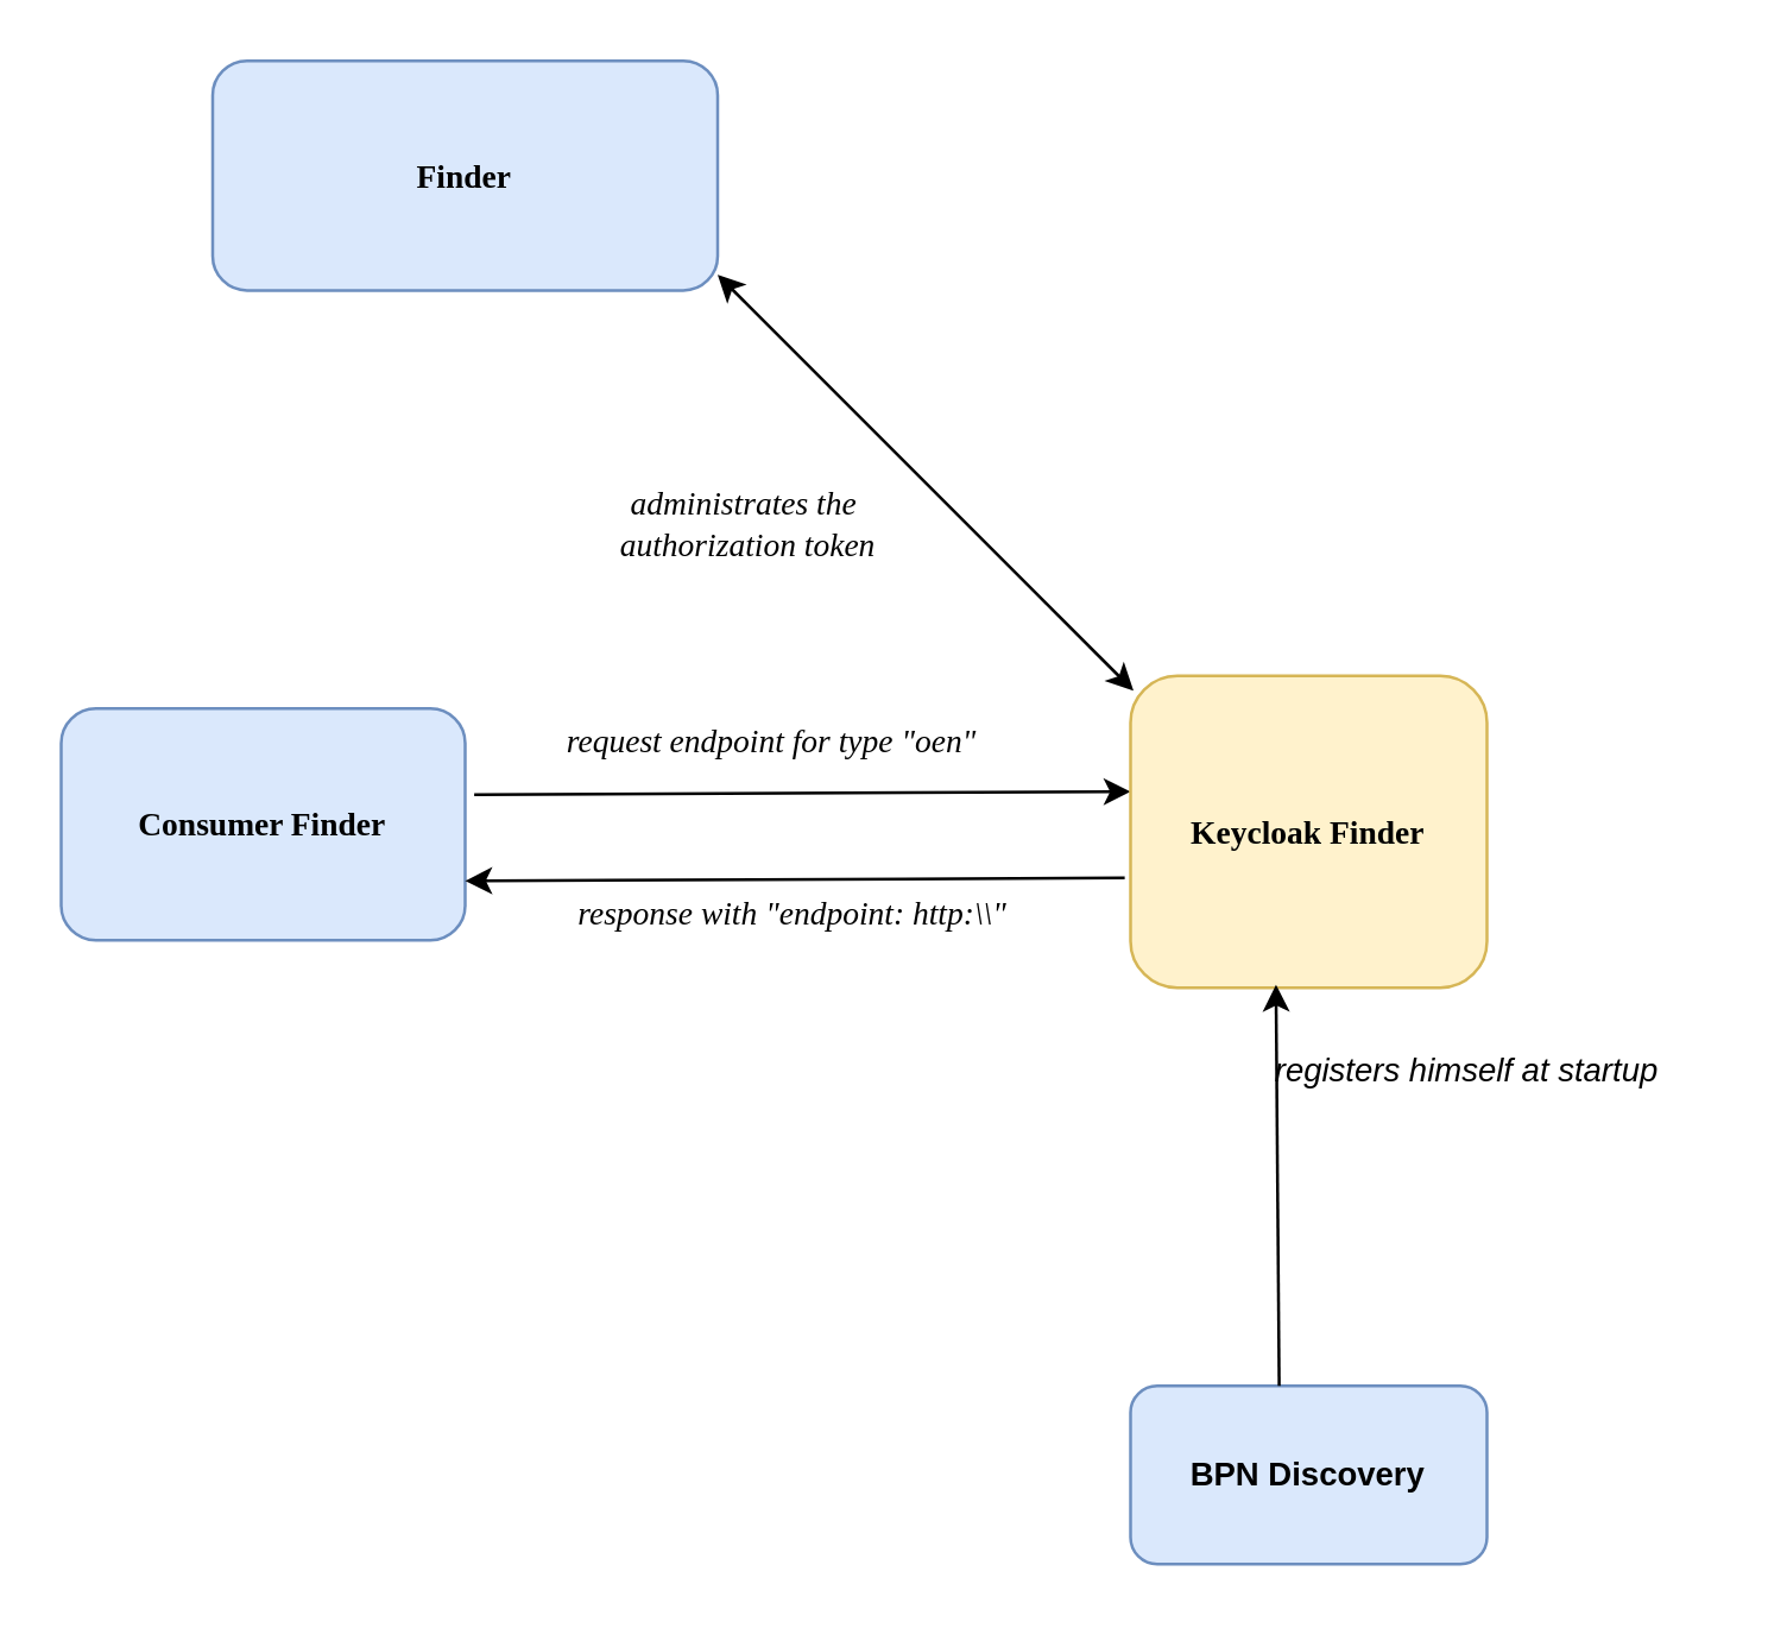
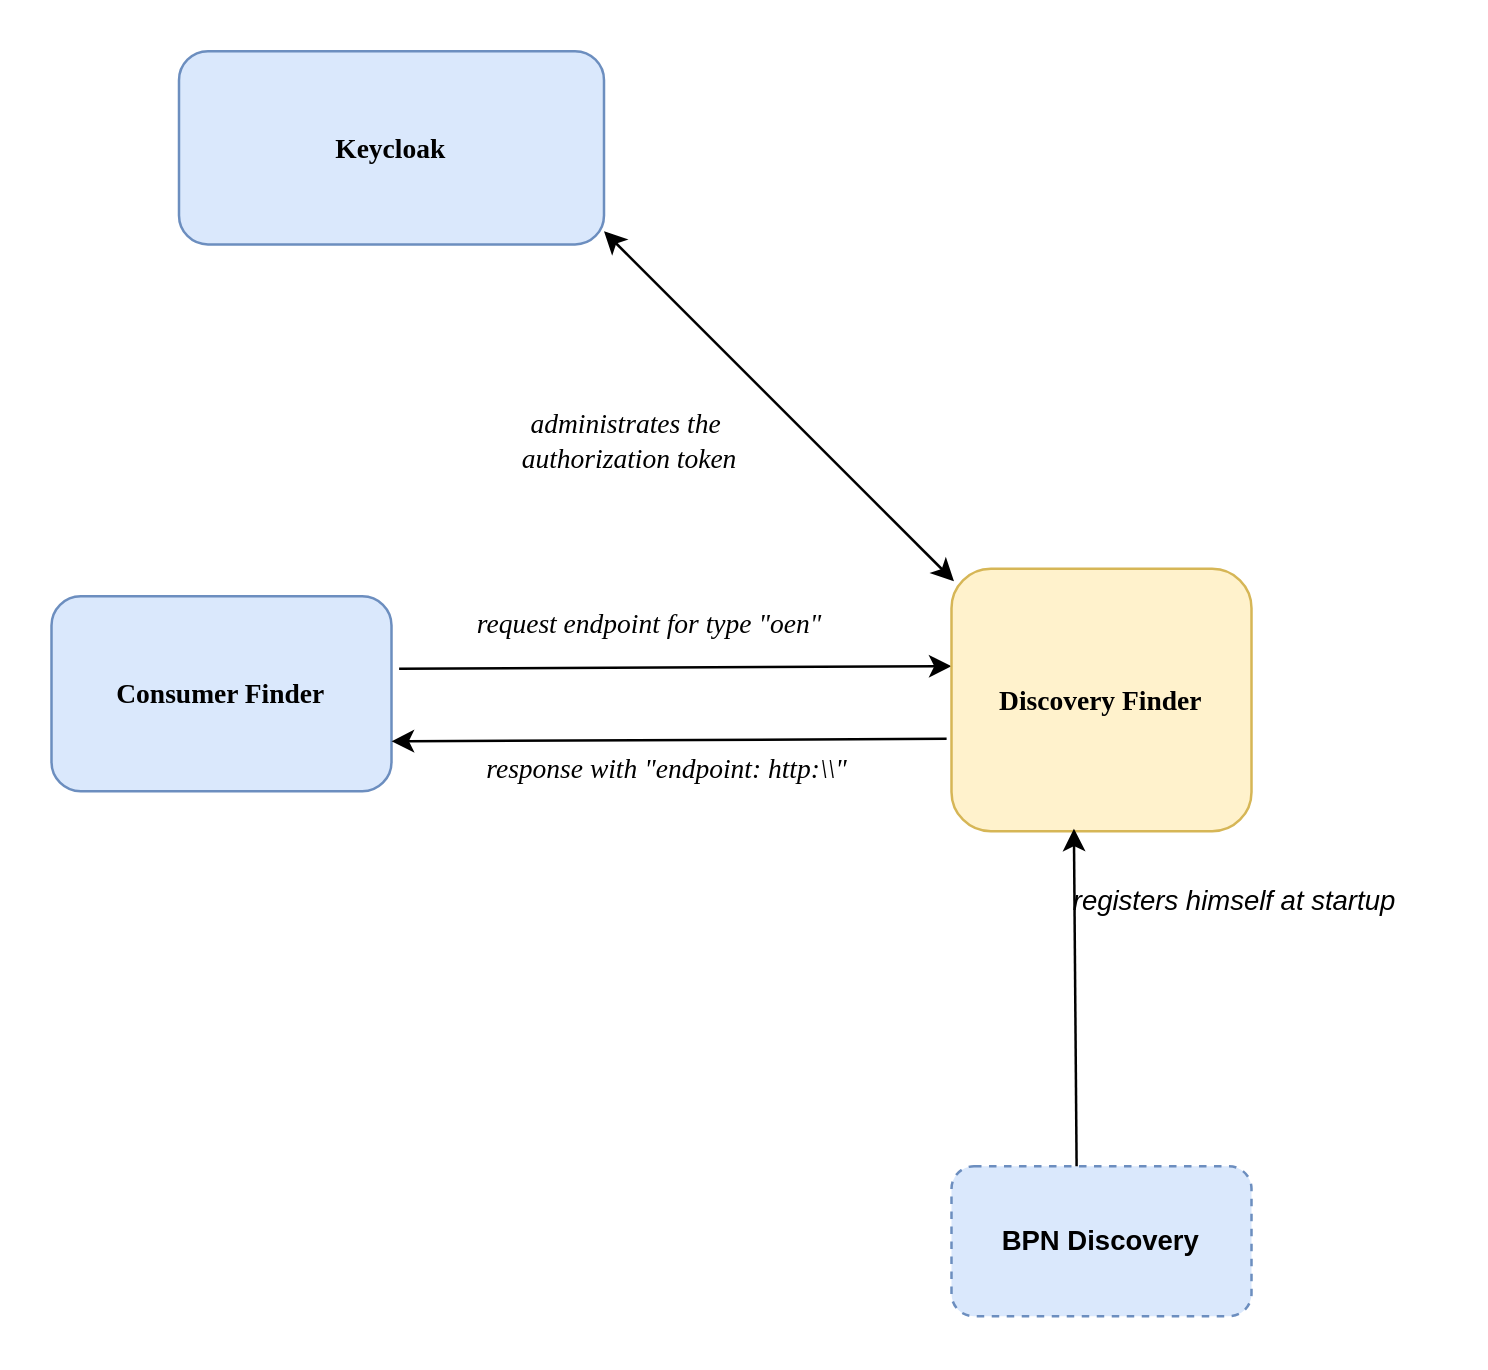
  <mxCell id="0" />
  <mxCell id="1" parent="0" />
  <mxCell id="2" value="&lt;font style=&quot;font-size: 11px;&quot; face=&quot;Verdana&quot;&gt;&lt;b&gt;Consumer Finder&lt;/b&gt;&lt;/font&gt;" style="rounded=1;whiteSpace=wrap;html=1;fillColor=#dae8fc;strokeColor=#6c8ebf;" parent="1" vertex="1"><mxGeometry x="20" y="238" width="136" height="78" as="geometry" /></mxCell>
  <mxCell id="3" value="&lt;i&gt;&lt;font face=&quot;Verdana&quot;&gt;request endpoint for type &quot;oen&quot;&lt;br&gt;&lt;/font&gt;&lt;/i&gt;" style="endArrow=classic;html=1;rounded=0;entryX=-0.033;entryY=0.371;entryDx=0;entryDy=0;entryPerimeter=0;exitX=0.993;exitY=0.372;exitDx=0;exitDy=0;exitPerimeter=0;" parent="1" edge="1"><mxGeometry x="-0.095" y="18" width="50" height="50" relative="1" as="geometry"><mxPoint x="159.048" y="267.016" as="sourcePoint" /><mxPoint x="380.04" y="265.955" as="targetPoint" /><mxPoint as="offset" /></mxGeometry></mxCell>
- <mxCell id="4" value="&lt;font style=&quot;font-size: 11px;&quot; face=&quot;Verdana&quot;&gt;&lt;b&gt;Keycloak Finder&lt;/b&gt;&lt;/font&gt;" style="rounded=1;whiteSpace=wrap;html=1;fillColor=#fff2cc;strokeColor=#d6b656;" parent="1" vertex="1"><mxGeometry x="380" y="227" width="120" height="105" as="geometry" /></mxCell>
+ <mxCell id="4" value="&lt;font style=&quot;font-size: 11px;&quot; face=&quot;Verdana&quot;&gt;&lt;b&gt;Discovery Finder&lt;/b&gt;&lt;/font&gt;" style="rounded=1;whiteSpace=wrap;html=1;fillColor=#fff2cc;strokeColor=#d6b656;" parent="1" vertex="1"><mxGeometry x="380" y="227" width="120" height="105" as="geometry" /></mxCell>
  <mxCell id="5" value="" style="endArrow=classic;html=1;rounded=0;exitX=0.017;exitY=0.648;exitDx=0;exitDy=0;exitPerimeter=0;" parent="1" edge="1"><mxGeometry width="50" height="50" relative="1" as="geometry"><mxPoint x="378.04" y="295.04" as="sourcePoint" /><mxPoint x="156" y="296" as="targetPoint" /></mxGeometry></mxCell>
  <mxCell id="6" value="&lt;div style=&quot;font-size: 11px;&quot;&gt;&lt;font style=&quot;font-size: 11px;&quot;&gt;&lt;i&gt;&lt;font style=&quot;font-size: 11px;&quot; face=&quot;Verdana&quot;&gt;response with &quot;endpoint: http:\\&quot;&lt;/font&gt;&lt;/i&gt;&lt;/font&gt;&lt;/div&gt;&lt;div style=&quot;font-size: 11px;&quot;&gt;&lt;font style=&quot;font-size: 11px;&quot;&gt;&lt;i&gt;&lt;font style=&quot;font-size: 11px;&quot; face=&quot;Verdana&quot;&gt;&lt;br&gt;&lt;/font&gt;&lt;/i&gt;&lt;/font&gt;&lt;/div&gt;" style="text;html=1;align=center;verticalAlign=middle;resizable=0;points=[];autosize=1;strokeColor=none;fillColor=none;" parent="1" vertex="1"><mxGeometry x="161" y="294" width="210" height="40" as="geometry" /></mxCell>
- <mxCell id="7" value="&lt;font style=&quot;font-size: 11px;&quot;&gt;&lt;b&gt;BPN Discovery&lt;/b&gt;&lt;/font&gt;" style="rounded=1;whiteSpace=wrap;html=1;fillColor=#dae8fc;strokeColor=#6c8ebf;" parent="1" vertex="1"><mxGeometry x="380" y="466" width="120" height="60" as="geometry" /></mxCell>
+ <mxCell id="7" value="&lt;font style=&quot;font-size: 11px;&quot;&gt;&lt;b&gt;BPN Discovery&lt;/b&gt;&lt;/font&gt;" style="rounded=1;whiteSpace=wrap;html=1;fillColor=#dae8fc;strokeColor=#6c8ebf;dashed=1;" parent="1" vertex="1"><mxGeometry x="380" y="466" width="120" height="60" as="geometry" /></mxCell>
  <mxCell id="8" value="" style="endArrow=classic;html=1;rounded=0;entryX=0.408;entryY=0.99;entryDx=0;entryDy=0;entryPerimeter=0;exitX=0.417;exitY=0;exitDx=0;exitDy=0;exitPerimeter=0;" parent="1" source="7" target="4" edge="1"><mxGeometry width="50" height="50" relative="1" as="geometry"><mxPoint x="429" y="456" as="sourcePoint" /><mxPoint x="430" y="466" as="targetPoint" /></mxGeometry></mxCell>
  <mxCell id="9" value="&lt;div style=&quot;font-size: 11px;&quot;&gt;&lt;font style=&quot;font-size: 11px;&quot;&gt;&lt;i&gt;registers himself at startup&lt;/i&gt;&lt;/font&gt;&lt;/div&gt;" style="text;html=1;align=center;verticalAlign=middle;resizable=0;points=[];autosize=1;strokeColor=none;fillColor=none;" parent="1" vertex="1"><mxGeometry x="413" y="345" width="160" height="30" as="geometry" /></mxCell>
- <mxCell id="10" value="&lt;b&gt;&lt;font style=&quot;font-size: 11px;&quot; face=&quot;Verdana&quot;&gt;Finder&lt;/font&gt;&lt;/b&gt;" style="rounded=1;whiteSpace=wrap;html=1;fillColor=#dae8fc;strokeColor=#6c8ebf;" parent="1" vertex="1"><mxGeometry x="71" y="20" width="170" height="77.27" as="geometry" /></mxCell>
+ <mxCell id="10" value="&lt;b&gt;&lt;font style=&quot;font-size: 11px;&quot; face=&quot;Verdana&quot;&gt;Keycloak&lt;/font&gt;&lt;/b&gt;" style="rounded=1;whiteSpace=wrap;html=1;fillColor=#dae8fc;strokeColor=#6c8ebf;" parent="1" vertex="1"><mxGeometry x="71" y="20" width="170" height="77.27" as="geometry" /></mxCell>
  <mxCell id="11" value="&lt;div style=&quot;font-size: 11px;&quot;&gt;&lt;font style=&quot;font-size: 11px;&quot; face=&quot;Verdana&quot;&gt;&lt;i&gt;&lt;font style=&quot;font-size: 11px;&quot;&gt;administrates the&amp;nbsp; &lt;br&gt;&lt;/font&gt;&lt;/i&gt;&lt;/font&gt;&lt;/div&gt;&lt;div style=&quot;font-size: 11px;&quot;&gt;&lt;font style=&quot;font-size: 11px;&quot; face=&quot;Verdana&quot;&gt;&lt;i&gt;&lt;font style=&quot;font-size: 11px;&quot;&gt;authorization token&lt;/font&gt;&lt;/i&gt;&lt;/font&gt;&lt;/div&gt;" style="text;html=1;align=center;verticalAlign=middle;resizable=0;points=[];autosize=1;strokeColor=none;fillColor=none;" parent="1" vertex="1"><mxGeometry x="186" y="156.27" width="130" height="40" as="geometry" /></mxCell>
  <mxCell id="12" value="" style="endArrow=classic;startArrow=classic;html=1;rounded=0;" parent="1" edge="1"><mxGeometry width="50" height="50" relative="1" as="geometry"><mxPoint x="241" y="92" as="sourcePoint" /><mxPoint x="381" y="232" as="targetPoint" /></mxGeometry></mxCell>
